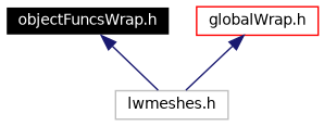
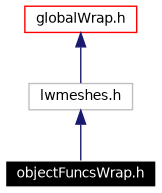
  digraph {
    node [fontname=Helvetica fontsize=10 shape=record]
    edge [color=midnightblue dir=back fontname=Helvetica fontsize=10 labelfontname=Helvetica labelfontsize=10 style=solid]
    n1 [color=white fillcolor=black fontcolor=white height=0.2 label="objectFuncsWrap.h" style=filled width=0.4]
    n2 [color=red height=0.2 label="globalWrap.h" width=0.4]
    n3 [color=grey75 height=0.2 label="lwmeshes.h" width=0.4]
    n2 -> n3
-   n1 -> n3
+   n3 -> n1
  }
